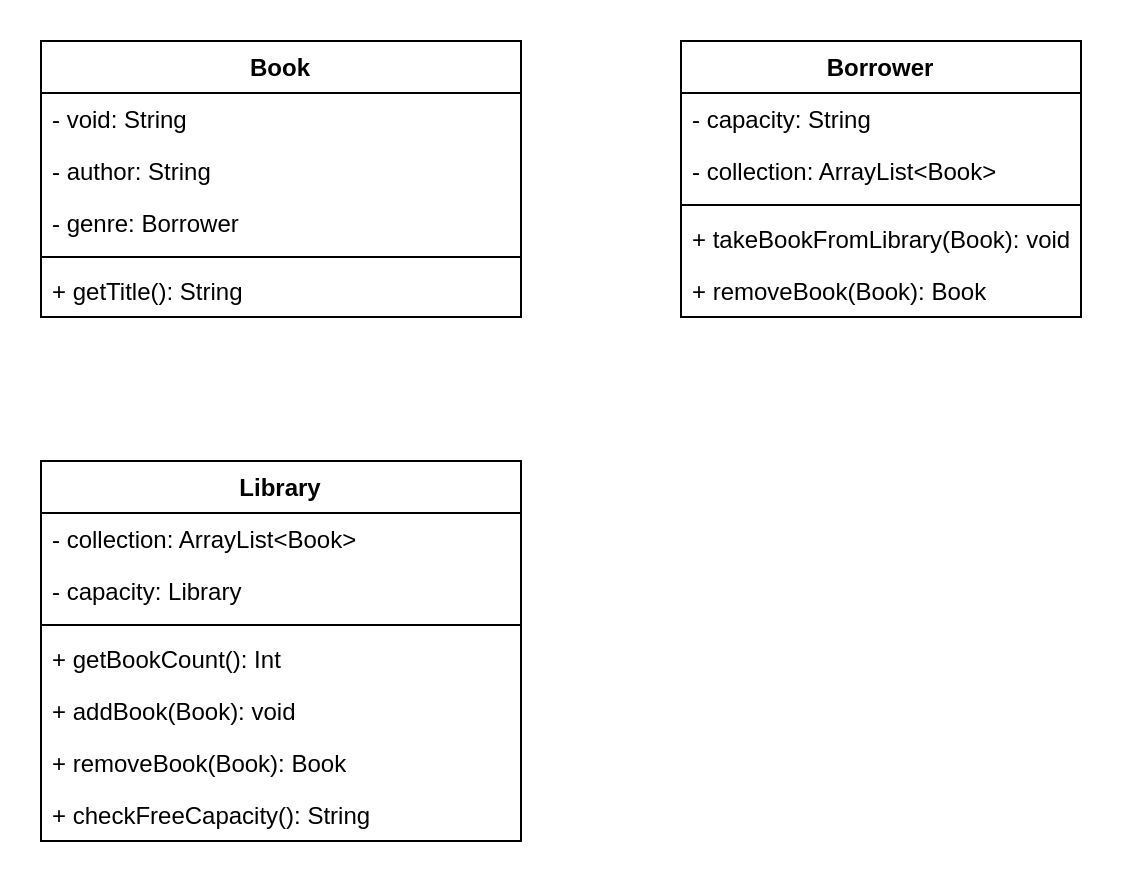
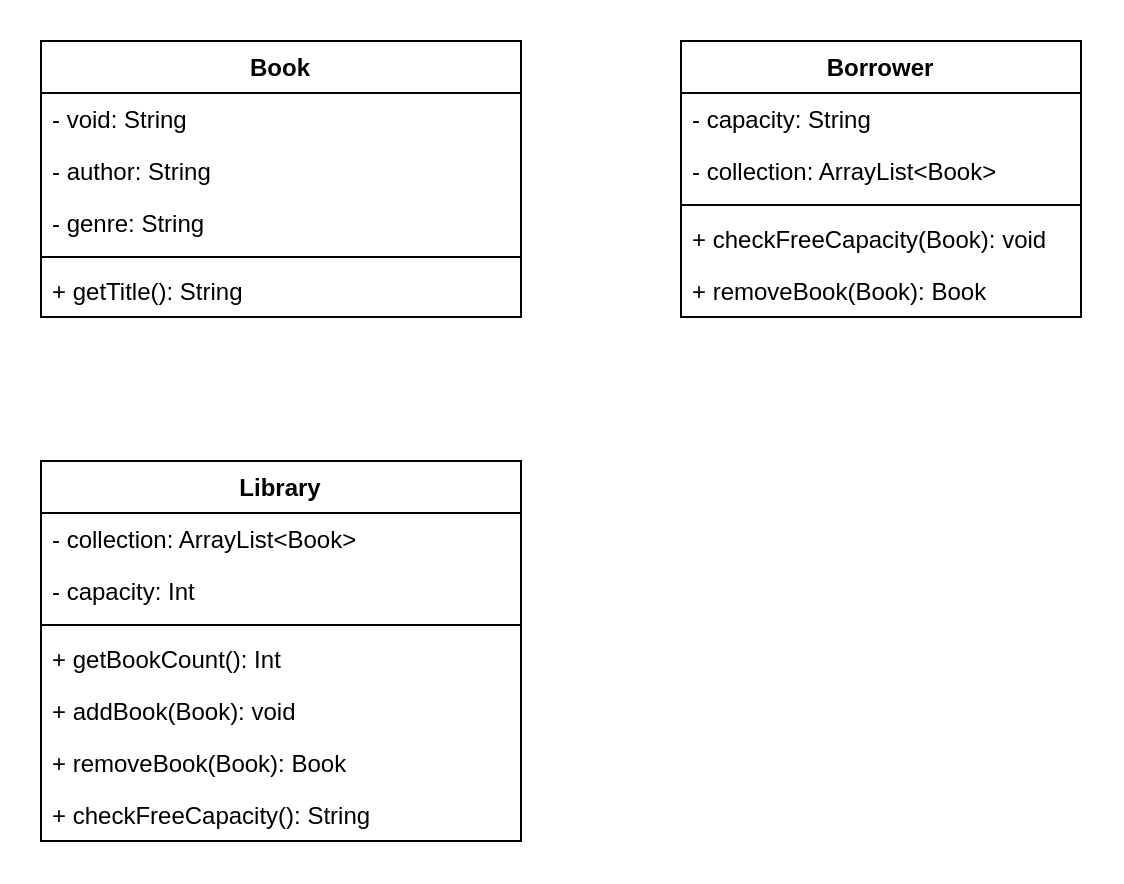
  <mxCell id="0" />
  <mxCell id="1" parent="0" />
  <mxCell id="2" value="Book" style="swimlane;fontStyle=1;align=center;verticalAlign=top;childLayout=stackLayout;horizontal=1;startSize=26;horizontalStack=0;resizeParent=1;resizeParentMax=0;resizeLast=0;collapsible=1;marginBottom=0;" parent="1" vertex="1"><mxGeometry x="20" y="20" width="240" height="138" as="geometry" /></mxCell>
  <mxCell id="3" value="- void: String" style="text;strokeColor=none;fillColor=none;align=left;verticalAlign=top;spacingLeft=4;spacingRight=4;overflow=hidden;rotatable=0;points=[[0,0.5],[1,0.5]];portConstraint=eastwest;" parent="2" vertex="1"><mxGeometry y="26" width="240" height="26" as="geometry" /></mxCell>
  <mxCell id="4" value="- author: String" style="text;strokeColor=none;fillColor=none;align=left;verticalAlign=top;spacingLeft=4;spacingRight=4;overflow=hidden;rotatable=0;points=[[0,0.5],[1,0.5]];portConstraint=eastwest;" parent="2" vertex="1"><mxGeometry y="52" width="240" height="26" as="geometry" /></mxCell>
- <mxCell id="5" value="- genre: Borrower" style="text;strokeColor=none;fillColor=none;align=left;verticalAlign=top;spacingLeft=4;spacingRight=4;overflow=hidden;rotatable=0;points=[[0,0.5],[1,0.5]];portConstraint=eastwest;" parent="2" vertex="1"><mxGeometry y="78" width="240" height="26" as="geometry" /></mxCell>
+ <mxCell id="5" value="- genre: String" style="text;strokeColor=none;fillColor=none;align=left;verticalAlign=top;spacingLeft=4;spacingRight=4;overflow=hidden;rotatable=0;points=[[0,0.5],[1,0.5]];portConstraint=eastwest;" parent="2" vertex="1"><mxGeometry y="78" width="240" height="26" as="geometry" /></mxCell>
  <mxCell id="6" value="" style="line;strokeWidth=1;fillColor=none;align=left;verticalAlign=middle;spacingTop=-1;spacingLeft=3;spacingRight=3;rotatable=0;labelPosition=right;points=[];portConstraint=eastwest;" parent="2" vertex="1"><mxGeometry y="104" width="240" height="8" as="geometry" /></mxCell>
  <mxCell id="7" value="+ getTitle(): String" style="text;strokeColor=none;fillColor=none;align=left;verticalAlign=top;spacingLeft=4;spacingRight=4;overflow=hidden;rotatable=0;points=[[0,0.5],[1,0.5]];portConstraint=eastwest;" parent="2" vertex="1"><mxGeometry y="112" width="240" height="26" as="geometry" /></mxCell>
  <mxCell id="8" value="Library" style="swimlane;fontStyle=1;align=center;verticalAlign=top;childLayout=stackLayout;horizontal=1;startSize=26;horizontalStack=0;resizeParent=1;resizeParentMax=0;resizeLast=0;collapsible=1;marginBottom=0;" parent="1" vertex="1"><mxGeometry x="20" y="230" width="240" height="190" as="geometry" /></mxCell>
  <mxCell id="9" value="- collection: ArrayList&lt;Book&gt;" style="text;strokeColor=none;fillColor=none;align=left;verticalAlign=top;spacingLeft=4;spacingRight=4;overflow=hidden;rotatable=0;points=[[0,0.5],[1,0.5]];portConstraint=eastwest;" parent="8" vertex="1"><mxGeometry y="26" width="240" height="26" as="geometry" /></mxCell>
- <mxCell id="10" value="- capacity: Library" style="text;strokeColor=none;fillColor=none;align=left;verticalAlign=top;spacingLeft=4;spacingRight=4;overflow=hidden;rotatable=0;points=[[0,0.5],[1,0.5]];portConstraint=eastwest;" parent="8" vertex="1"><mxGeometry y="52" width="240" height="26" as="geometry" /></mxCell>
+ <mxCell id="10" value="- capacity: Int" style="text;strokeColor=none;fillColor=none;align=left;verticalAlign=top;spacingLeft=4;spacingRight=4;overflow=hidden;rotatable=0;points=[[0,0.5],[1,0.5]];portConstraint=eastwest;" parent="8" vertex="1"><mxGeometry y="52" width="240" height="26" as="geometry" /></mxCell>
  <mxCell id="11" value="" style="line;strokeWidth=1;fillColor=none;align=left;verticalAlign=middle;spacingTop=-1;spacingLeft=3;spacingRight=3;rotatable=0;labelPosition=right;points=[];portConstraint=eastwest;" parent="8" vertex="1"><mxGeometry y="78" width="240" height="8" as="geometry" /></mxCell>
  <mxCell id="12" value="+ getBookCount(): Int" style="text;strokeColor=none;fillColor=none;align=left;verticalAlign=top;spacingLeft=4;spacingRight=4;overflow=hidden;rotatable=0;points=[[0,0.5],[1,0.5]];portConstraint=eastwest;" parent="8" vertex="1"><mxGeometry y="86" width="240" height="26" as="geometry" /></mxCell>
  <mxCell id="13" value="+ addBook(Book): void" style="text;strokeColor=none;fillColor=none;align=left;verticalAlign=top;spacingLeft=4;spacingRight=4;overflow=hidden;rotatable=0;points=[[0,0.5],[1,0.5]];portConstraint=eastwest;" parent="8" vertex="1"><mxGeometry y="112" width="240" height="26" as="geometry" /></mxCell>
  <mxCell id="14" value="+ removeBook(Book): Book" style="text;strokeColor=none;fillColor=none;align=left;verticalAlign=top;spacingLeft=4;spacingRight=4;overflow=hidden;rotatable=0;points=[[0,0.5],[1,0.5]];portConstraint=eastwest;" parent="8" vertex="1"><mxGeometry y="138" width="240" height="26" as="geometry" /></mxCell>
  <mxCell id="15" value="+ checkFreeCapacity(): String" style="text;strokeColor=none;fillColor=none;align=left;verticalAlign=top;spacingLeft=4;spacingRight=4;overflow=hidden;rotatable=0;points=[[0,0.5],[1,0.5]];portConstraint=eastwest;" parent="8" vertex="1"><mxGeometry y="164" width="240" height="26" as="geometry" /></mxCell>
  <mxCell id="16" value="Borrower" style="swimlane;fontStyle=1;align=center;verticalAlign=top;childLayout=stackLayout;horizontal=1;startSize=26;horizontalStack=0;resizeParent=1;resizeParentMax=0;resizeLast=0;collapsible=1;marginBottom=0;" parent="1" vertex="1"><mxGeometry x="340" y="20" width="200" height="138" as="geometry" /></mxCell>
  <mxCell id="17" value="- capacity: String" style="text;strokeColor=none;fillColor=none;align=left;verticalAlign=top;spacingLeft=4;spacingRight=4;overflow=hidden;rotatable=0;points=[[0,0.5],[1,0.5]];portConstraint=eastwest;" parent="16" vertex="1"><mxGeometry y="26" width="200" height="26" as="geometry" /></mxCell>
  <mxCell id="18" value="- collection: ArrayList&lt;Book&gt;" style="text;strokeColor=none;fillColor=none;align=left;verticalAlign=top;spacingLeft=4;spacingRight=4;overflow=hidden;rotatable=0;points=[[0,0.5],[1,0.5]];portConstraint=eastwest;" parent="16" vertex="1"><mxGeometry y="52" width="200" height="26" as="geometry" /></mxCell>
  <mxCell id="19" value="" style="line;strokeWidth=1;fillColor=none;align=left;verticalAlign=middle;spacingTop=-1;spacingLeft=3;spacingRight=3;rotatable=0;labelPosition=right;points=[];portConstraint=eastwest;" parent="16" vertex="1"><mxGeometry y="78" width="200" height="8" as="geometry" /></mxCell>
- <mxCell id="20" value="+ takeBookFromLibrary(Book): void" style="text;strokeColor=none;fillColor=none;align=left;verticalAlign=top;spacingLeft=4;spacingRight=4;overflow=hidden;rotatable=0;points=[[0,0.5],[1,0.5]];portConstraint=eastwest;" parent="16" vertex="1"><mxGeometry y="86" width="200" height="26" as="geometry" /></mxCell>
+ <mxCell id="20" value="+ checkFreeCapacity(Book): void" style="text;strokeColor=none;fillColor=none;align=left;verticalAlign=top;spacingLeft=4;spacingRight=4;overflow=hidden;rotatable=0;points=[[0,0.5],[1,0.5]];portConstraint=eastwest;" parent="16" vertex="1"><mxGeometry y="86" width="200" height="26" as="geometry" /></mxCell>
  <mxCell id="21" value="+ removeBook(Book): Book" style="text;strokeColor=none;fillColor=none;align=left;verticalAlign=top;spacingLeft=4;spacingRight=4;overflow=hidden;rotatable=0;points=[[0,0.5],[1,0.5]];portConstraint=eastwest;" parent="16" vertex="1"><mxGeometry y="112" width="200" height="26" as="geometry" /></mxCell>
